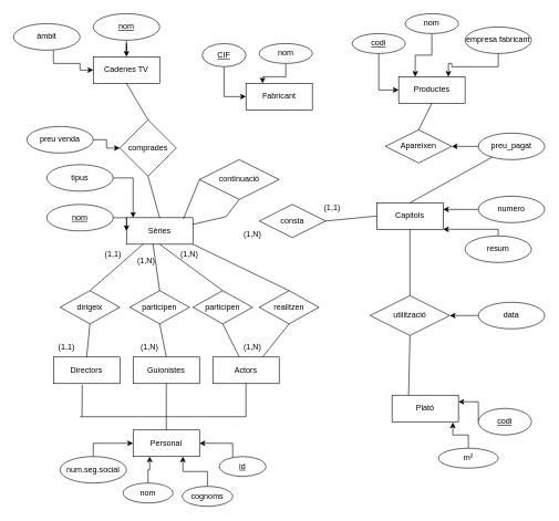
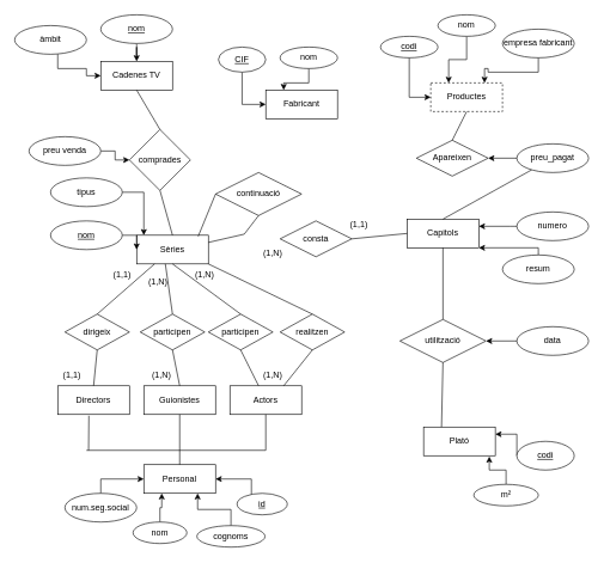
  <mxCell id="0" />
  <mxCell id="1" parent="0" />
  <mxCell id="2" value="Sèries" style="whiteSpace=wrap;html=1;align=center;" vertex="1" parent="1"><mxGeometry x="190" y="327.5" width="100" height="40" as="geometry" /></mxCell>
  <mxCell id="3" style="edgeStyle=orthogonalEdgeStyle;rounded=0;orthogonalLoop=1;jettySize=auto;html=1;entryX=0;entryY=0.5;entryDx=0;entryDy=0;" edge="1" parent="1" source="4" target="2"><mxGeometry relative="1" as="geometry" /></mxCell>
  <mxCell id="4" value="nom" style="ellipse;whiteSpace=wrap;html=1;align=center;fontStyle=4;" vertex="1" parent="1"><mxGeometry x="70" y="307.5" width="100" height="40" as="geometry" /></mxCell>
  <mxCell id="5" style="edgeStyle=orthogonalEdgeStyle;rounded=0;orthogonalLoop=1;jettySize=auto;html=1;" edge="1" parent="1" source="6"><mxGeometry relative="1" as="geometry"><mxPoint x="200" y="327.5" as="targetPoint" /><Array as="points"><mxPoint x="200" y="267.5" /><mxPoint x="200" y="327.5" /></Array></mxGeometry></mxCell>
  <mxCell id="6" value="tipus" style="ellipse;whiteSpace=wrap;html=1;align=center;" vertex="1" parent="1"><mxGeometry x="70" y="247.5" width="100" height="40" as="geometry" /></mxCell>
  <mxCell id="7" value="continuació" style="shape=rhombus;perimeter=rhombusPerimeter;whiteSpace=wrap;html=1;align=center;" vertex="1" parent="1"><mxGeometry x="300" y="240" width="120" height="60" as="geometry" /></mxCell>
  <mxCell id="8" value="" style="endArrow=none;html=1;rounded=0;entryX=0.5;entryY=1;entryDx=0;entryDy=0;exitX=1;exitY=0.25;exitDx=0;exitDy=0;" edge="1" parent="1" source="2" target="7"><mxGeometry width="50" height="50" relative="1" as="geometry"><mxPoint x="300" y="537.5" as="sourcePoint" /><mxPoint x="350" y="487.5" as="targetPoint" /><Array as="points"><mxPoint x="340" y="326" /></Array></mxGeometry></mxCell>
  <mxCell id="9" value="" style="endArrow=none;html=1;rounded=0;entryX=0;entryY=0.5;entryDx=0;entryDy=0;exitX=0.858;exitY=0.039;exitDx=0;exitDy=0;exitPerimeter=0;" edge="1" parent="1" source="2" target="7"><mxGeometry width="50" height="50" relative="1" as="geometry"><mxPoint x="210" y="327.5" as="sourcePoint" /><mxPoint x="180" y="447.5" as="targetPoint" /></mxGeometry></mxCell>
  <mxCell id="10" value="Capitols" style="whiteSpace=wrap;html=1;align=center;" vertex="1" parent="1"><mxGeometry x="567" y="305" width="100" height="40" as="geometry" /></mxCell>
  <mxCell id="11" style="edgeStyle=orthogonalEdgeStyle;rounded=0;orthogonalLoop=1;jettySize=auto;html=1;" edge="1" parent="1" source="12" target="10"><mxGeometry relative="1" as="geometry"><Array as="points"><mxPoint x="710" y="315" /><mxPoint x="710" y="315" /></Array></mxGeometry></mxCell>
  <mxCell id="12" value="numero" style="ellipse;whiteSpace=wrap;html=1;align=center;" vertex="1" parent="1"><mxGeometry x="720" y="295" width="100" height="40" as="geometry" /></mxCell>
  <mxCell id="13" style="edgeStyle=orthogonalEdgeStyle;rounded=0;orthogonalLoop=1;jettySize=auto;html=1;" edge="1" parent="1" source="14" target="10"><mxGeometry relative="1" as="geometry"><Array as="points"><mxPoint x="750" y="345" /></Array></mxGeometry></mxCell>
  <mxCell id="14" value="resum" style="ellipse;whiteSpace=wrap;html=1;align=center;" vertex="1" parent="1"><mxGeometry x="700" y="355" width="100" height="40" as="geometry" /></mxCell>
  <mxCell id="15" value="consta" style="shape=rhombus;perimeter=rhombusPerimeter;whiteSpace=wrap;html=1;align=center;" vertex="1" parent="1"><mxGeometry x="390" y="307.5" width="100" height="50" as="geometry" /></mxCell>
  <mxCell id="16" value="" style="endArrow=none;html=1;rounded=0;entryX=0;entryY=0.5;entryDx=0;entryDy=0;exitX=1;exitY=0.5;exitDx=0;exitDy=0;" edge="1" parent="1" source="15" target="10"><mxGeometry width="50" height="50" relative="1" as="geometry"><mxPoint x="440" y="305" as="sourcePoint" /><mxPoint x="490" y="255" as="targetPoint" /></mxGeometry></mxCell>
  <mxCell id="17" value="Directors" style="whiteSpace=wrap;html=1;align=center;" vertex="1" parent="1"><mxGeometry x="80" y="537.5" width="100" height="40" as="geometry" /></mxCell>
  <mxCell id="18" value="Guionistes" style="whiteSpace=wrap;html=1;align=center;" vertex="1" parent="1"><mxGeometry x="200" y="537.5" width="100" height="40" as="geometry" /></mxCell>
  <mxCell id="19" value="Actors" style="whiteSpace=wrap;html=1;align=center;" vertex="1" parent="1"><mxGeometry x="320" y="537.5" width="100" height="40" as="geometry" /></mxCell>
  <mxCell id="20" value="dirigeix" style="shape=rhombus;perimeter=rhombusPerimeter;whiteSpace=wrap;html=1;align=center;" vertex="1" parent="1"><mxGeometry x="90" y="437.5" width="90" height="50" as="geometry" /></mxCell>
  <mxCell id="21" value="participen" style="shape=rhombus;perimeter=rhombusPerimeter;whiteSpace=wrap;html=1;align=center;" vertex="1" parent="1"><mxGeometry x="195" y="437.5" width="90" height="50" as="geometry" /></mxCell>
  <mxCell id="22" value="participen" style="shape=rhombus;perimeter=rhombusPerimeter;whiteSpace=wrap;html=1;align=center;" vertex="1" parent="1"><mxGeometry x="290" y="437.5" width="90" height="50" as="geometry" /></mxCell>
  <mxCell id="23" value="realitzen" style="shape=rhombus;perimeter=rhombusPerimeter;whiteSpace=wrap;html=1;align=center;" vertex="1" parent="1"><mxGeometry x="390" y="437.5" width="90" height="50" as="geometry" /></mxCell>
  <mxCell id="24" value="" style="endArrow=none;html=1;rounded=0;entryX=0.5;entryY=1;entryDx=0;entryDy=0;exitX=0.5;exitY=0;exitDx=0;exitDy=0;" edge="1" parent="1" source="17" target="20"><mxGeometry width="50" height="50" relative="1" as="geometry"><mxPoint x="140" y="637.5" as="sourcePoint" /><mxPoint x="190" y="587.5" as="targetPoint" /></mxGeometry></mxCell>
  <mxCell id="25" value="" style="endArrow=none;html=1;rounded=0;entryX=0.5;entryY=1;entryDx=0;entryDy=0;exitX=0.5;exitY=0;exitDx=0;exitDy=0;" edge="1" parent="1" source="18" target="21"><mxGeometry width="50" height="50" relative="1" as="geometry"><mxPoint x="140" y="547.5" as="sourcePoint" /><mxPoint x="145" y="497.5" as="targetPoint" /></mxGeometry></mxCell>
  <mxCell id="26" value="" style="endArrow=none;html=1;rounded=0;entryX=0.5;entryY=1;entryDx=0;entryDy=0;exitX=0.4;exitY=0;exitDx=0;exitDy=0;exitPerimeter=0;" edge="1" parent="1" source="19" target="22"><mxGeometry width="50" height="50" relative="1" as="geometry"><mxPoint x="150" y="557.5" as="sourcePoint" /><mxPoint x="155" y="507.5" as="targetPoint" /></mxGeometry></mxCell>
  <mxCell id="27" value="" style="endArrow=none;html=1;rounded=0;entryX=0.5;entryY=1;entryDx=0;entryDy=0;exitX=0.75;exitY=0;exitDx=0;exitDy=0;" edge="1" parent="1" source="19" target="23"><mxGeometry width="50" height="50" relative="1" as="geometry"><mxPoint x="160" y="567.5" as="sourcePoint" /><mxPoint x="165" y="517.5" as="targetPoint" /></mxGeometry></mxCell>
  <mxCell id="28" value="" style="endArrow=none;html=1;rounded=0;entryX=0.25;entryY=1;entryDx=0;entryDy=0;exitX=0.5;exitY=0;exitDx=0;exitDy=0;" edge="1" parent="1" source="20" target="2"><mxGeometry width="50" height="50" relative="1" as="geometry"><mxPoint x="170" y="577.5" as="sourcePoint" /><mxPoint x="175" y="527.5" as="targetPoint" /></mxGeometry></mxCell>
  <mxCell id="29" value="" style="endArrow=none;html=1;rounded=0;entryX=0.4;entryY=1;entryDx=0;entryDy=0;exitX=0.5;exitY=0;exitDx=0;exitDy=0;entryPerimeter=0;" edge="1" parent="1" source="21" target="2"><mxGeometry width="50" height="50" relative="1" as="geometry"><mxPoint x="180" y="587.5" as="sourcePoint" /><mxPoint x="185" y="537.5" as="targetPoint" /></mxGeometry></mxCell>
  <mxCell id="30" value="" style="endArrow=none;html=1;rounded=0;exitX=0.5;exitY=1;exitDx=0;exitDy=0;entryX=0.5;entryY=0;entryDx=0;entryDy=0;" edge="1" parent="1" source="2" target="22"><mxGeometry width="50" height="50" relative="1" as="geometry"><mxPoint x="190" y="597.5" as="sourcePoint" /><mxPoint x="195" y="547.5" as="targetPoint" /></mxGeometry></mxCell>
  <mxCell id="31" value="" style="endArrow=none;html=1;rounded=0;entryX=0.5;entryY=0;entryDx=0;entryDy=0;exitX=1;exitY=1;exitDx=0;exitDy=0;" edge="1" parent="1" source="2" target="23"><mxGeometry width="50" height="50" relative="1" as="geometry"><mxPoint x="200" y="607.5" as="sourcePoint" /><mxPoint x="205" y="557.5" as="targetPoint" /></mxGeometry></mxCell>
  <mxCell id="32" value="(1,1)" style="text;html=1;strokeColor=none;fillColor=none;align=center;verticalAlign=middle;whiteSpace=wrap;rounded=0;" vertex="1" parent="1"><mxGeometry x="70" y="507.5" width="60" height="30" as="geometry" /></mxCell>
  <mxCell id="33" value="(1,N)" style="text;html=1;strokeColor=none;fillColor=none;align=center;verticalAlign=middle;whiteSpace=wrap;rounded=0;" vertex="1" parent="1"><mxGeometry x="195" y="507.5" width="60" height="30" as="geometry" /></mxCell>
  <mxCell id="34" value="(1,N)" style="text;html=1;strokeColor=none;fillColor=none;align=center;verticalAlign=middle;whiteSpace=wrap;rounded=0;" vertex="1" parent="1"><mxGeometry x="350" y="507.5" width="60" height="30" as="geometry" /></mxCell>
  <mxCell id="35" value="(1,1)" style="text;html=1;strokeColor=none;fillColor=none;align=center;verticalAlign=middle;whiteSpace=wrap;rounded=0;" vertex="1" parent="1"><mxGeometry x="140" y="367.5" width="60" height="30" as="geometry" /></mxCell>
  <mxCell id="36" value="(1,N)" style="text;html=1;strokeColor=none;fillColor=none;align=center;verticalAlign=middle;whiteSpace=wrap;rounded=0;" vertex="1" parent="1"><mxGeometry x="190" y="377.5" width="60" height="30" as="geometry" /></mxCell>
  <mxCell id="37" value="(1,N)" style="text;html=1;strokeColor=none;fillColor=none;align=center;verticalAlign=middle;whiteSpace=wrap;rounded=0;" vertex="1" parent="1"><mxGeometry x="255" y="367.5" width="60" height="30" as="geometry" /></mxCell>
  <mxCell id="38" value="(1,N)" style="text;html=1;strokeColor=none;fillColor=none;align=center;verticalAlign=middle;whiteSpace=wrap;rounded=0;" vertex="1" parent="1"><mxGeometry x="350" y="337.5" width="60" height="30" as="geometry" /></mxCell>
  <mxCell id="39" value="(1,1)" style="text;html=1;strokeColor=none;fillColor=none;align=center;verticalAlign=middle;whiteSpace=wrap;rounded=0;" vertex="1" parent="1"><mxGeometry x="470" y="297.5" width="60" height="30" as="geometry" /></mxCell>
  <mxCell id="40" value="Personal" style="whiteSpace=wrap;html=1;align=center;" vertex="1" parent="1"><mxGeometry x="200" y="647.5" width="100" height="40" as="geometry" /></mxCell>
  <mxCell id="41" value="" style="endArrow=none;html=1;rounded=0;" edge="1" parent="1"><mxGeometry width="50" height="50" relative="1" as="geometry"><mxPoint x="120" y="627.5" as="sourcePoint" /><mxPoint x="370" y="627.5" as="targetPoint" /></mxGeometry></mxCell>
  <mxCell id="42" value="" style="endArrow=none;html=1;rounded=0;entryX=0.5;entryY=1;entryDx=0;entryDy=0;" edge="1" parent="1" target="18"><mxGeometry width="50" height="50" relative="1" as="geometry"><mxPoint x="250" y="647.5" as="sourcePoint" /><mxPoint x="300" y="757.5" as="targetPoint" /></mxGeometry></mxCell>
  <mxCell id="43" value="" style="endArrow=none;html=1;rounded=0;entryX=0.5;entryY=1;entryDx=0;entryDy=0;" edge="1" parent="1" target="19"><mxGeometry width="50" height="50" relative="1" as="geometry"><mxPoint x="370" y="627.5" as="sourcePoint" /><mxPoint x="470" y="627.5" as="targetPoint" /></mxGeometry></mxCell>
  <mxCell id="44" value="" style="endArrow=none;html=1;rounded=0;entryX=0.434;entryY=1.043;entryDx=0;entryDy=0;entryPerimeter=0;" edge="1" parent="1" target="17"><mxGeometry width="50" height="50" relative="1" as="geometry"><mxPoint x="123" y="627.5" as="sourcePoint" /><mxPoint x="380" y="587.5" as="targetPoint" /></mxGeometry></mxCell>
  <mxCell id="45" style="edgeStyle=orthogonalEdgeStyle;rounded=0;orthogonalLoop=1;jettySize=auto;html=1;entryX=0;entryY=0.5;entryDx=0;entryDy=0;" edge="1" parent="1" source="46" target="40"><mxGeometry relative="1" as="geometry"><Array as="points"><mxPoint x="140" y="667.5" /></Array></mxGeometry></mxCell>
  <mxCell id="46" value="num.seg.social" style="ellipse;whiteSpace=wrap;html=1;align=center;" vertex="1" parent="1"><mxGeometry x="90" y="687.5" width="100" height="40" as="geometry" /></mxCell>
  <mxCell id="47" style="edgeStyle=orthogonalEdgeStyle;rounded=0;orthogonalLoop=1;jettySize=auto;html=1;entryX=0.25;entryY=1;entryDx=0;entryDy=0;" edge="1" parent="1" source="48" target="40"><mxGeometry relative="1" as="geometry"><mxPoint x="222.5" y="697.5" as="targetPoint" /></mxGeometry></mxCell>
  <mxCell id="48" value="nom" style="ellipse;whiteSpace=wrap;html=1;align=center;" vertex="1" parent="1"><mxGeometry x="185" y="727.5" width="75" height="30" as="geometry" /></mxCell>
  <mxCell id="49" style="edgeStyle=orthogonalEdgeStyle;rounded=0;orthogonalLoop=1;jettySize=auto;html=1;entryX=0.75;entryY=1;entryDx=0;entryDy=0;" edge="1" parent="1" source="50" target="40"><mxGeometry relative="1" as="geometry" /></mxCell>
- <mxCell id="50" value="cognoms" style="ellipse;whiteSpace=wrap;html=1;align=center;" vertex="1" parent="1"><mxGeometry x="274" y="732.5" width="76" height="30" as="geometry" /></mxCell>
+ <mxCell id="50" value="cognoms" style="ellipse;whiteSpace=wrap;html=1;align=center;" vertex="1" parent="1"><mxGeometry x="274" y="732.5" width="95" height="30" as="geometry" /></mxCell>
  <mxCell id="51" style="edgeStyle=orthogonalEdgeStyle;rounded=0;orthogonalLoop=1;jettySize=auto;html=1;entryX=1;entryY=0.5;entryDx=0;entryDy=0;" edge="1" parent="1" source="52" target="40"><mxGeometry relative="1" as="geometry"><Array as="points"><mxPoint x="350" y="667.5" /></Array></mxGeometry></mxCell>
  <mxCell id="52" value="id" style="ellipse;whiteSpace=wrap;html=1;align=center;fontStyle=4;" vertex="1" parent="1"><mxGeometry x="330" y="687.5" width="70" height="30" as="geometry" /></mxCell>
  <mxCell id="53" value="Plató" style="whiteSpace=wrap;html=1;align=center;" vertex="1" parent="1"><mxGeometry x="590" y="595" width="100" height="40" as="geometry" /></mxCell>
  <mxCell id="54" style="edgeStyle=orthogonalEdgeStyle;rounded=0;orthogonalLoop=1;jettySize=auto;html=1;entryX=1;entryY=0.25;entryDx=0;entryDy=0;" edge="1" parent="1" source="55" target="53"><mxGeometry relative="1" as="geometry"><Array as="points"><mxPoint x="720" y="605" /></Array></mxGeometry></mxCell>
  <mxCell id="55" value="codi" style="ellipse;whiteSpace=wrap;html=1;align=center;fontStyle=4;" vertex="1" parent="1"><mxGeometry x="720" y="615" width="80" height="40" as="geometry" /></mxCell>
  <mxCell id="56" style="edgeStyle=orthogonalEdgeStyle;rounded=0;orthogonalLoop=1;jettySize=auto;html=1;entryX=0.916;entryY=1.028;entryDx=0;entryDy=0;entryPerimeter=0;" edge="1" parent="1" source="57" target="53"><mxGeometry relative="1" as="geometry" /></mxCell>
  <mxCell id="57" value="m²" style="ellipse;whiteSpace=wrap;html=1;align=center;" vertex="1" parent="1"><mxGeometry x="660" y="675" width="90" height="30" as="geometry" /></mxCell>
  <mxCell id="58" style="edgeStyle=orthogonalEdgeStyle;rounded=0;orthogonalLoop=1;jettySize=auto;html=1;entryX=1;entryY=0.5;entryDx=0;entryDy=0;" edge="1" parent="1" source="59" target="60"><mxGeometry relative="1" as="geometry" /></mxCell>
  <mxCell id="59" value="data" style="ellipse;whiteSpace=wrap;html=1;align=center;" vertex="1" parent="1"><mxGeometry x="720" y="455" width="100" height="40" as="geometry" /></mxCell>
  <mxCell id="60" value="utilització" style="shape=rhombus;perimeter=rhombusPerimeter;whiteSpace=wrap;html=1;align=center;" vertex="1" parent="1"><mxGeometry x="557" y="445" width="120" height="60" as="geometry" /></mxCell>
  <mxCell id="61" value="" style="endArrow=none;html=1;rounded=0;entryX=0.5;entryY=1;entryDx=0;entryDy=0;exitX=0.25;exitY=0;exitDx=0;exitDy=0;" edge="1" parent="1" source="53" target="60"><mxGeometry width="50" height="50" relative="1" as="geometry"><mxPoint x="500" y="575" as="sourcePoint" /><mxPoint x="550" y="525" as="targetPoint" /></mxGeometry></mxCell>
  <mxCell id="62" value="" style="endArrow=none;html=1;rounded=0;entryX=0.5;entryY=1;entryDx=0;entryDy=0;exitX=0.5;exitY=0;exitDx=0;exitDy=0;" edge="1" parent="1" source="60" target="10"><mxGeometry width="50" height="50" relative="1" as="geometry"><mxPoint x="580" y="425" as="sourcePoint" /><mxPoint x="630" y="375" as="targetPoint" /></mxGeometry></mxCell>
- <mxCell id="63" value="Productes" style="whiteSpace=wrap;html=1;align=center;" vertex="1" parent="1"><mxGeometry x="600" y="115" width="100" height="40" as="geometry" /></mxCell>
+ <mxCell id="63" value="Productes" style="whiteSpace=wrap;html=1;align=center;dashed=1;" vertex="1" parent="1"><mxGeometry x="600" y="115" width="100" height="40" as="geometry" /></mxCell>
  <mxCell id="64" style="edgeStyle=orthogonalEdgeStyle;rounded=0;orthogonalLoop=1;jettySize=auto;html=1;entryX=0;entryY=0.5;entryDx=0;entryDy=0;" edge="1" parent="1" source="65" target="63"><mxGeometry relative="1" as="geometry" /></mxCell>
  <mxCell id="65" value="codi" style="ellipse;whiteSpace=wrap;html=1;align=center;fontStyle=4;" vertex="1" parent="1"><mxGeometry x="530" y="50" width="80" height="30" as="geometry" /></mxCell>
  <mxCell id="66" style="edgeStyle=orthogonalEdgeStyle;rounded=0;orthogonalLoop=1;jettySize=auto;html=1;entryX=0.25;entryY=0;entryDx=0;entryDy=0;" edge="1" parent="1" source="67" target="63"><mxGeometry relative="1" as="geometry" /></mxCell>
  <mxCell id="67" value="nom" style="ellipse;whiteSpace=wrap;html=1;align=center;" vertex="1" parent="1"><mxGeometry x="610" y="20" width="80" height="30" as="geometry" /></mxCell>
  <mxCell id="68" style="edgeStyle=orthogonalEdgeStyle;rounded=0;orthogonalLoop=1;jettySize=auto;html=1;entryX=0.75;entryY=0;entryDx=0;entryDy=0;" edge="1" parent="1" source="69" target="63"><mxGeometry relative="1" as="geometry" /></mxCell>
  <mxCell id="69" value="empresa fabricant" style="ellipse;whiteSpace=wrap;html=1;align=center;" vertex="1" parent="1"><mxGeometry x="700" y="40" width="100" height="40" as="geometry" /></mxCell>
  <mxCell id="70" value="Apareixen" style="shape=rhombus;perimeter=rhombusPerimeter;whiteSpace=wrap;html=1;align=center;" vertex="1" parent="1"><mxGeometry x="580" y="195" width="100" height="50" as="geometry" /></mxCell>
  <mxCell id="71" value="" style="endArrow=none;html=1;rounded=0;exitX=0.5;exitY=0;exitDx=0;exitDy=0;entryX=0.5;entryY=1;entryDx=0;entryDy=0;" edge="1" parent="1" source="70" target="63"><mxGeometry width="50" height="50" relative="1" as="geometry"><mxPoint x="700" y="205" as="sourcePoint" /><mxPoint x="750" y="155" as="targetPoint" /></mxGeometry></mxCell>
  <mxCell id="72" value="" style="endArrow=none;html=1;rounded=0;exitX=0.5;exitY=0;exitDx=0;exitDy=0;" edge="1" parent="1" source="10" target="74"><mxGeometry width="50" height="50" relative="1" as="geometry"><mxPoint x="670" y="285" as="sourcePoint" /><mxPoint x="720" y="235" as="targetPoint" /></mxGeometry></mxCell>
  <mxCell id="73" style="edgeStyle=orthogonalEdgeStyle;rounded=0;orthogonalLoop=1;jettySize=auto;html=1;" edge="1" parent="1" source="74" target="70"><mxGeometry relative="1" as="geometry" /></mxCell>
  <mxCell id="74" value="preu_pagat" style="ellipse;whiteSpace=wrap;html=1;align=center;" vertex="1" parent="1"><mxGeometry x="720" y="200" width="100" height="40" as="geometry" /></mxCell>
  <mxCell id="75" value="Fabricant" style="whiteSpace=wrap;html=1;align=center;" vertex="1" parent="1"><mxGeometry x="370" y="125" width="100" height="40" as="geometry" /></mxCell>
  <mxCell id="76" style="edgeStyle=orthogonalEdgeStyle;rounded=0;orthogonalLoop=1;jettySize=auto;html=1;entryX=0.25;entryY=0;entryDx=0;entryDy=0;" edge="1" parent="1" source="77" target="75"><mxGeometry relative="1" as="geometry" /></mxCell>
  <mxCell id="77" value="nom" style="ellipse;whiteSpace=wrap;html=1;align=center;" vertex="1" parent="1"><mxGeometry x="390" y="65" width="80" height="30" as="geometry" /></mxCell>
  <mxCell id="78" style="edgeStyle=orthogonalEdgeStyle;rounded=0;orthogonalLoop=1;jettySize=auto;html=1;entryX=0;entryY=0.5;entryDx=0;entryDy=0;" edge="1" parent="1" source="79" target="75"><mxGeometry relative="1" as="geometry" /></mxCell>
  <mxCell id="79" value="CIF" style="ellipse;whiteSpace=wrap;html=1;align=center;fontStyle=4;" vertex="1" parent="1"><mxGeometry x="304" y="65" width="66" height="35" as="geometry" /></mxCell>
  <mxCell id="80" value="Cadenes TV" style="whiteSpace=wrap;html=1;align=center;" vertex="1" parent="1"><mxGeometry x="140" y="85" width="100" height="40" as="geometry" /></mxCell>
  <mxCell id="81" value="comprades" style="shape=rhombus;perimeter=rhombusPerimeter;whiteSpace=wrap;html=1;align=center;" vertex="1" parent="1"><mxGeometry x="180" y="180" width="85" height="85" as="geometry" /></mxCell>
  <mxCell id="82" value="" style="endArrow=none;html=1;rounded=0;entryX=0.5;entryY=1;entryDx=0;entryDy=0;exitX=0.5;exitY=0;exitDx=0;exitDy=0;" edge="1" parent="1" source="2" target="81"><mxGeometry width="50" height="50" relative="1" as="geometry"><mxPoint x="240" y="305" as="sourcePoint" /><mxPoint x="290" y="255" as="targetPoint" /></mxGeometry></mxCell>
  <mxCell id="83" value="" style="endArrow=none;html=1;rounded=0;entryX=0.5;entryY=1;entryDx=0;entryDy=0;exitX=0.5;exitY=0;exitDx=0;exitDy=0;" edge="1" parent="1" source="81" target="80"><mxGeometry width="50" height="50" relative="1" as="geometry"><mxPoint x="120" y="175" as="sourcePoint" /><mxPoint x="170" y="125" as="targetPoint" /></mxGeometry></mxCell>
  <mxCell id="84" style="edgeStyle=orthogonalEdgeStyle;rounded=0;orthogonalLoop=1;jettySize=auto;html=1;entryX=0;entryY=0.5;entryDx=0;entryDy=0;" edge="1" parent="1" source="85" target="81"><mxGeometry relative="1" as="geometry" /></mxCell>
  <mxCell id="85" value="preu venda" style="ellipse;whiteSpace=wrap;html=1;align=center;" vertex="1" parent="1"><mxGeometry x="40" y="190" width="100" height="40" as="geometry" /></mxCell>
  <mxCell id="86" style="edgeStyle=orthogonalEdgeStyle;rounded=0;orthogonalLoop=1;jettySize=auto;html=1;entryX=0;entryY=0.5;entryDx=0;entryDy=0;" edge="1" parent="1" source="87" target="80"><mxGeometry relative="1" as="geometry"><Array as="points"><mxPoint x="80" y="95" /><mxPoint x="120" y="95" /><mxPoint x="120" y="105" /></Array></mxGeometry></mxCell>
  <mxCell id="87" value="àmbit" style="ellipse;whiteSpace=wrap;html=1;align=center;" vertex="1" parent="1"><mxGeometry x="20" y="35" width="100" height="40" as="geometry" /></mxCell>
  <mxCell id="88" style="edgeStyle=orthogonalEdgeStyle;rounded=0;orthogonalLoop=1;jettySize=auto;html=1;" edge="1" parent="1" source="89" target="80"><mxGeometry relative="1" as="geometry" /></mxCell>
  <mxCell id="89" value="nom" style="ellipse;whiteSpace=wrap;html=1;align=center;fontStyle=4;" vertex="1" parent="1"><mxGeometry x="140" y="20" width="100" height="40" as="geometry" /></mxCell>
